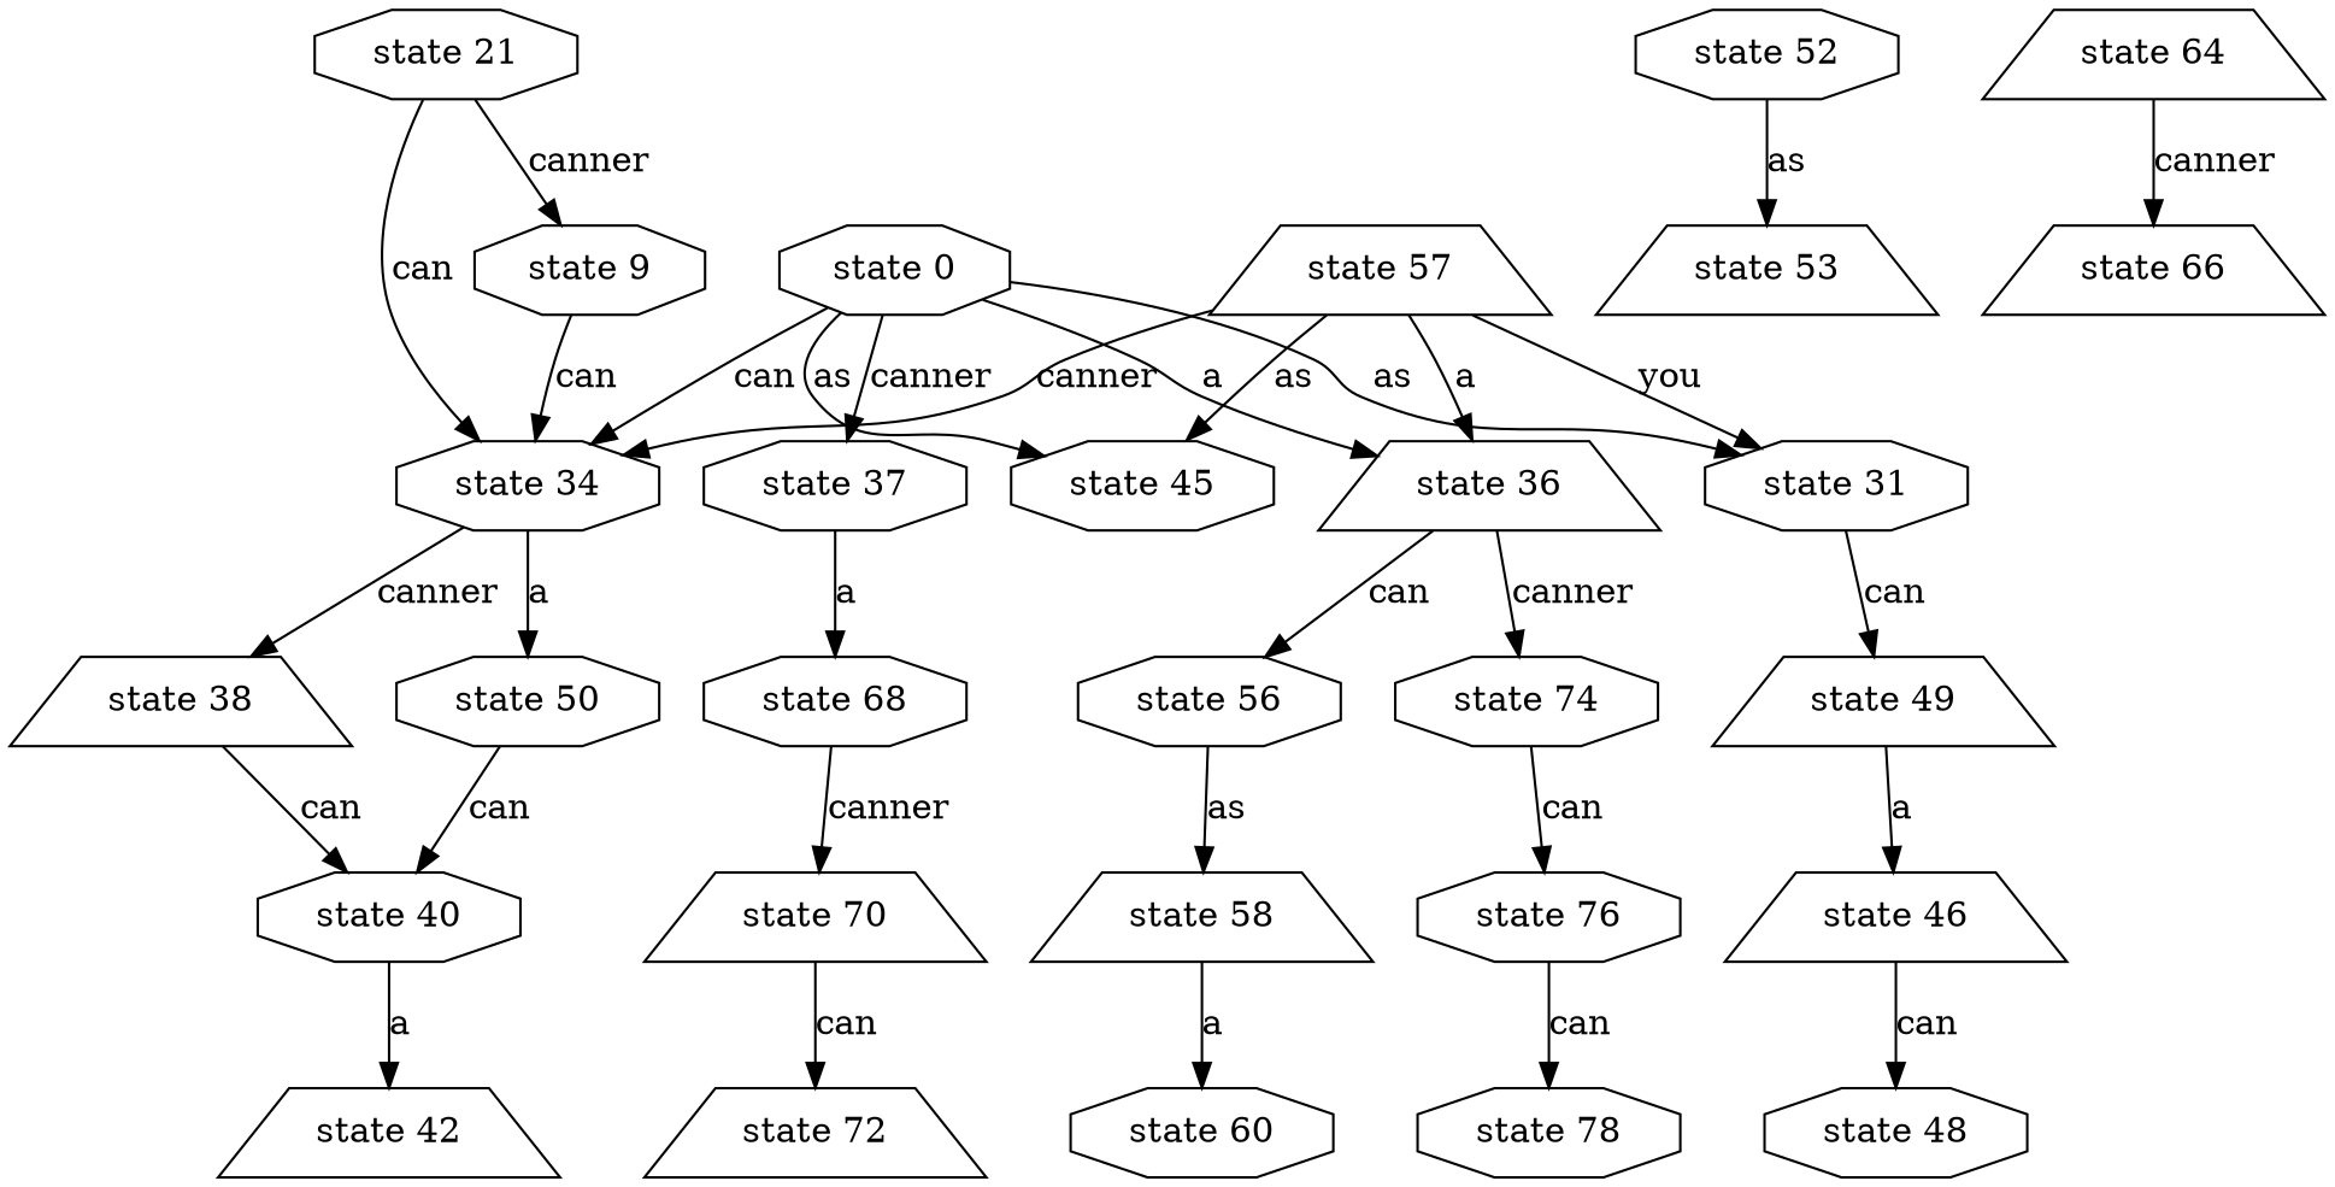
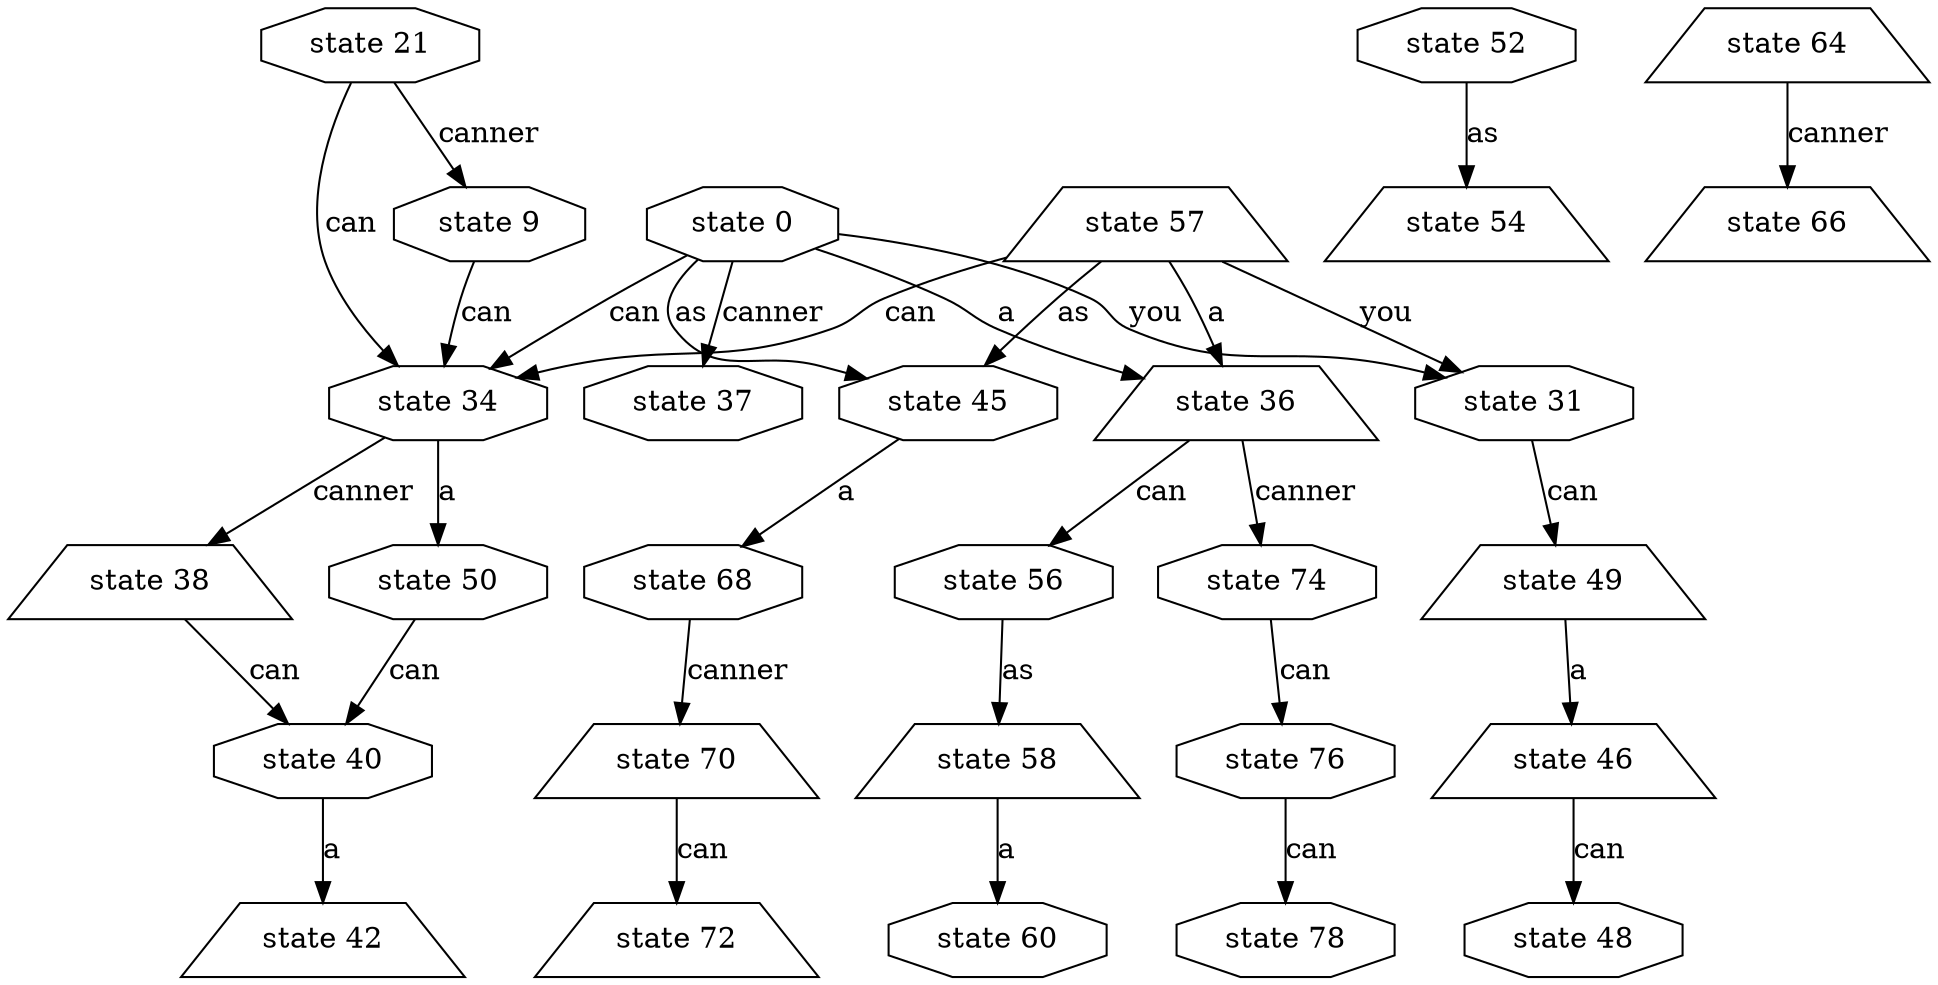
  digraph {
    node [ordering=out shape=octagon]
    "state 58" [shape=trapezium]
    "state 56"
    "state 60"
    "state 21"
    "state 34"
    "state 9"
    "state 38" [shape=trapezium]
    "state 50"
    "state 40"
    "state 70" [shape=trapezium]
    "state 72" [shape=trapezium]
    n12 [label="state 45"]
    "state 68"
    "state 42" [shape=trapezium]
    "state 0"
    "state 37"
    "state 36" [shape=trapezium]
    "state 31"
    "state 74"
    n20 [label="state 49" shape=trapezium]
    "state 76"
    "state 46" [shape=trapezium]
    "state 48"
-   "state 54" [shape=trapezium label="state 53"]
+   "state 54" [shape=trapezium]
    "state 52"
    "state 78"
    n27 [label="state 57" shape=trapezium]
    "state 64" [shape=trapezium]
    "state 66" [shape=trapezium]
    "state 58" -> "state 60" [label=a]
    "state 56" -> "state 58" [label=as]
    "state 21" -> "state 34" [label=can]
    "state 21" -> "state 9" [label=canner]
    "state 34" -> "state 38" [label=canner]
    "state 34" -> "state 50" [label=a]
    "state 9" -> "state 34" [label=can]
    "state 38" -> "state 40" [label=can]
    "state 50" -> "state 40" [label=can]
    "state 40" -> "state 42" [label=a]
    "state 70" -> "state 72" [label=can]
-   "state 37" -> "state 68" [label=a]
+   n12 -> "state 68" [label=a]
    "state 68" -> "state 70" [label=canner]
    "state 0" -> "state 34" [label=can]
    "state 0" -> n12 [label=as]
    "state 0" -> "state 37" [label=canner]
    "state 0" -> "state 36" [label=a]
-   "state 0" -> "state 31" [label=as]
+   "state 0" -> "state 31" [label=you]
    "state 36" -> "state 56" [label=can]
    "state 36" -> "state 74" [label=canner]
    "state 31" -> n20 [label=can]
    "state 74" -> "state 76" [label=can]
    n20 -> "state 46" [label=a]
    "state 76" -> "state 78" [label=can]
    "state 46" -> "state 48" [label=can]
    "state 52" -> "state 54" [label=as]
-   n27 -> "state 34" [label=canner]
+   n27 -> "state 34" [label=can]
    n27 -> n12 [label=as]
    n27 -> "state 36" [label=a]
    n27 -> "state 31" [label=you]
    "state 64" -> "state 66" [label=canner]
  }
